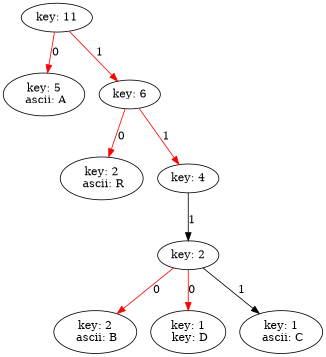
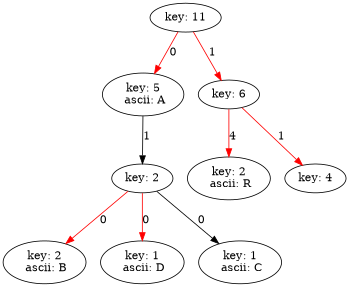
  digraph {
    edge [color=red]
    n1 [label="key: 11"]
    n2 [label="key: 5\n ascii: A"]
    n3 [label="key: 6"]
    n4 [label="key: 2\n ascii: R"]
    n5 [label="key: 4"]
    n6 [label="key: 2"]
    n7 [label="key: 2\n ascii: B"]
-   n8 [label="key: 1\n key: D"]
+   n8 [label="key: 1\n ascii: D"]
    n9 [label="key: 1\n ascii: C"]
    n1 -> n2 [label=0]
    n1 -> n3 [label=1]
-   n3 -> n4 [label=0]
+   n3 -> n4 [label=4]
    n3 -> n5 [label=1]
-   n5 -> n6 [label=1 color=""]
+   n2 -> n6 [label=1 color=""]
    n6 -> n7 [label=0]
    n6 -> n8 [label=0]
-   n6 -> n9 [label=1 color=""]
+   n6 -> n9 [label=0 color=""]
  }
